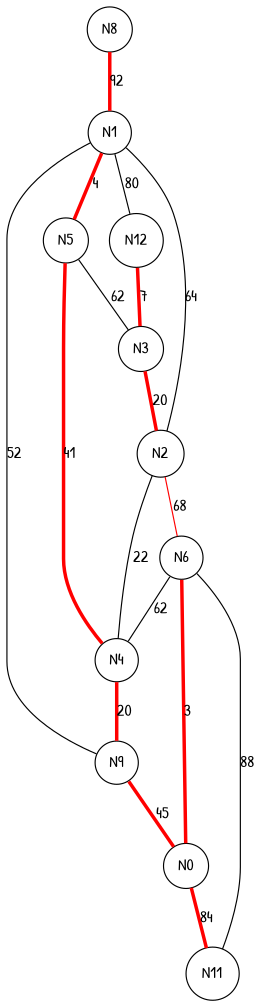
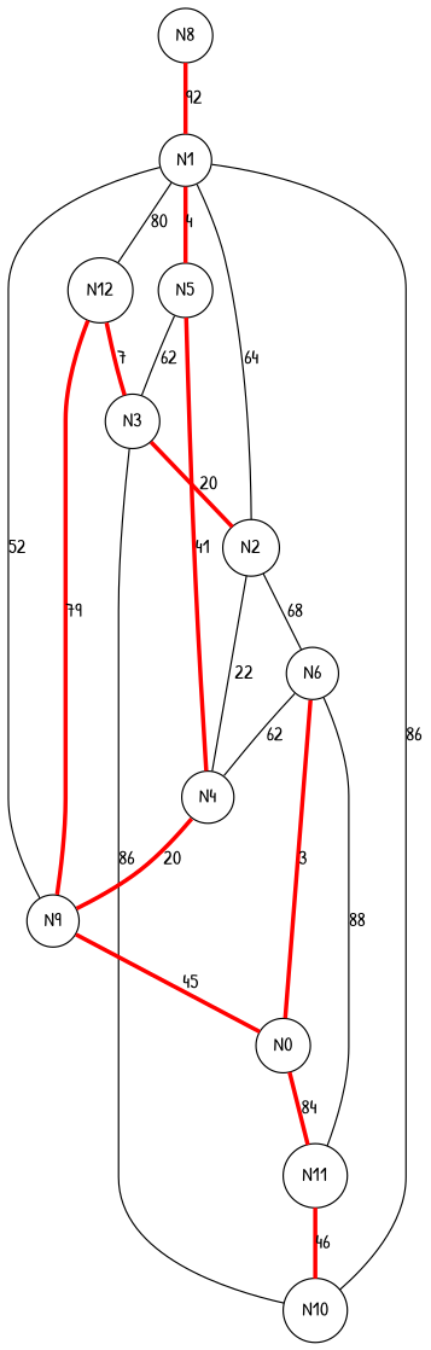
  graph {
    fontname="Patrick Hand"
    rankdir=TB
    node [fontname="Patrick Hand" shape=circle]
    edge [color=red fontname="Patrick Hand" penwidth=3.0]
    N1
    N5
    N12
    N3
    N6
    N4
    N2
+   N10
    N9
    n10 [label=N0]
    N11
    N8
    N1 -- N5 [label=4]
    N1 -- N12 [label=80 color="" penwidth=""]
    N5 -- N3 [label=62 color="" penwidth=""]
    N12 -- N3 [label=7]
+   N12 -- N9 [label=79]
    N3 -- N2 [label=20]
+   N3 -- N10 [label=86 color="" penwidth=""]
    N6 -- N4 [label=62 color="" penwidth=""]
    N4 -- N5 [label=41]
    N4 -- N2 [label=22 color="" penwidth=""]
    N4 -- N9 [label=20]
    N2 -- N1 [label=64 color="" penwidth=""]
-   N2 -- N6 [label=68 penwidth=""]
+   N2 -- N6 [label=68 color="" penwidth=""]
+   N10 -- N1 [label=86 color="" penwidth=""]
    N9 -- N1 [label=52 color="" penwidth=""]
    N9 -- n10 [label=45]
    n10 -- N6 [label=3]
    n10 -- N11 [label=84]
    N11 -- N6 [label=88 color="" penwidth=""]
+   N11 -- N10 [label=46]
    N8 -- N1 [label=92]
  }
